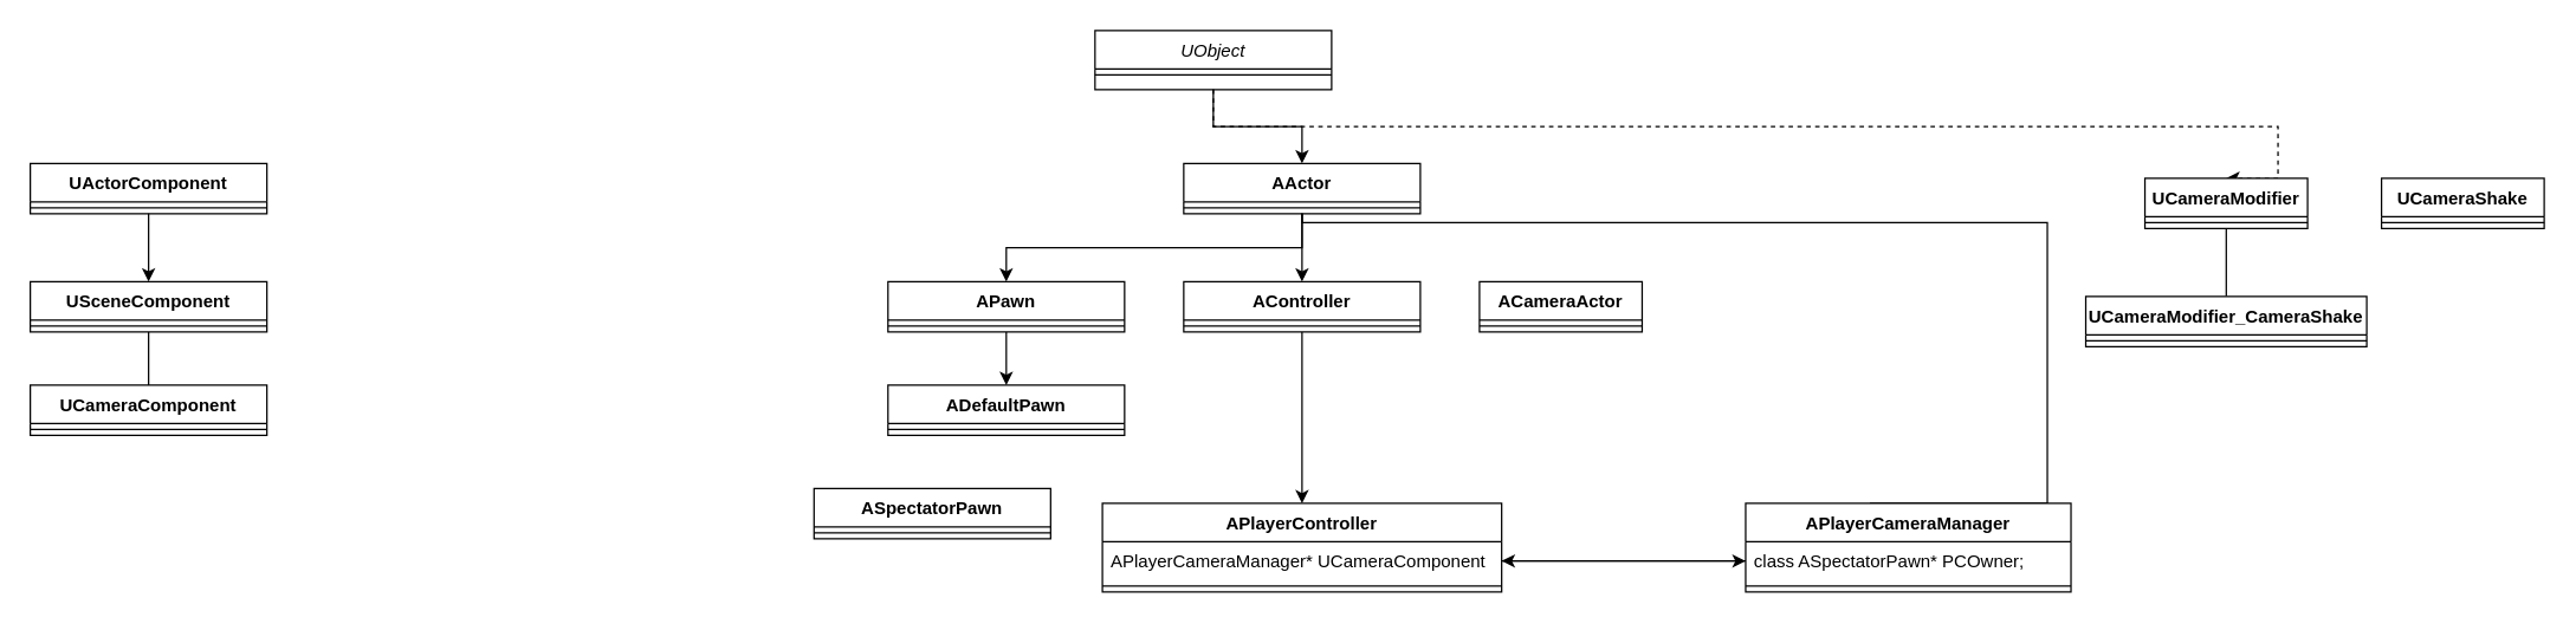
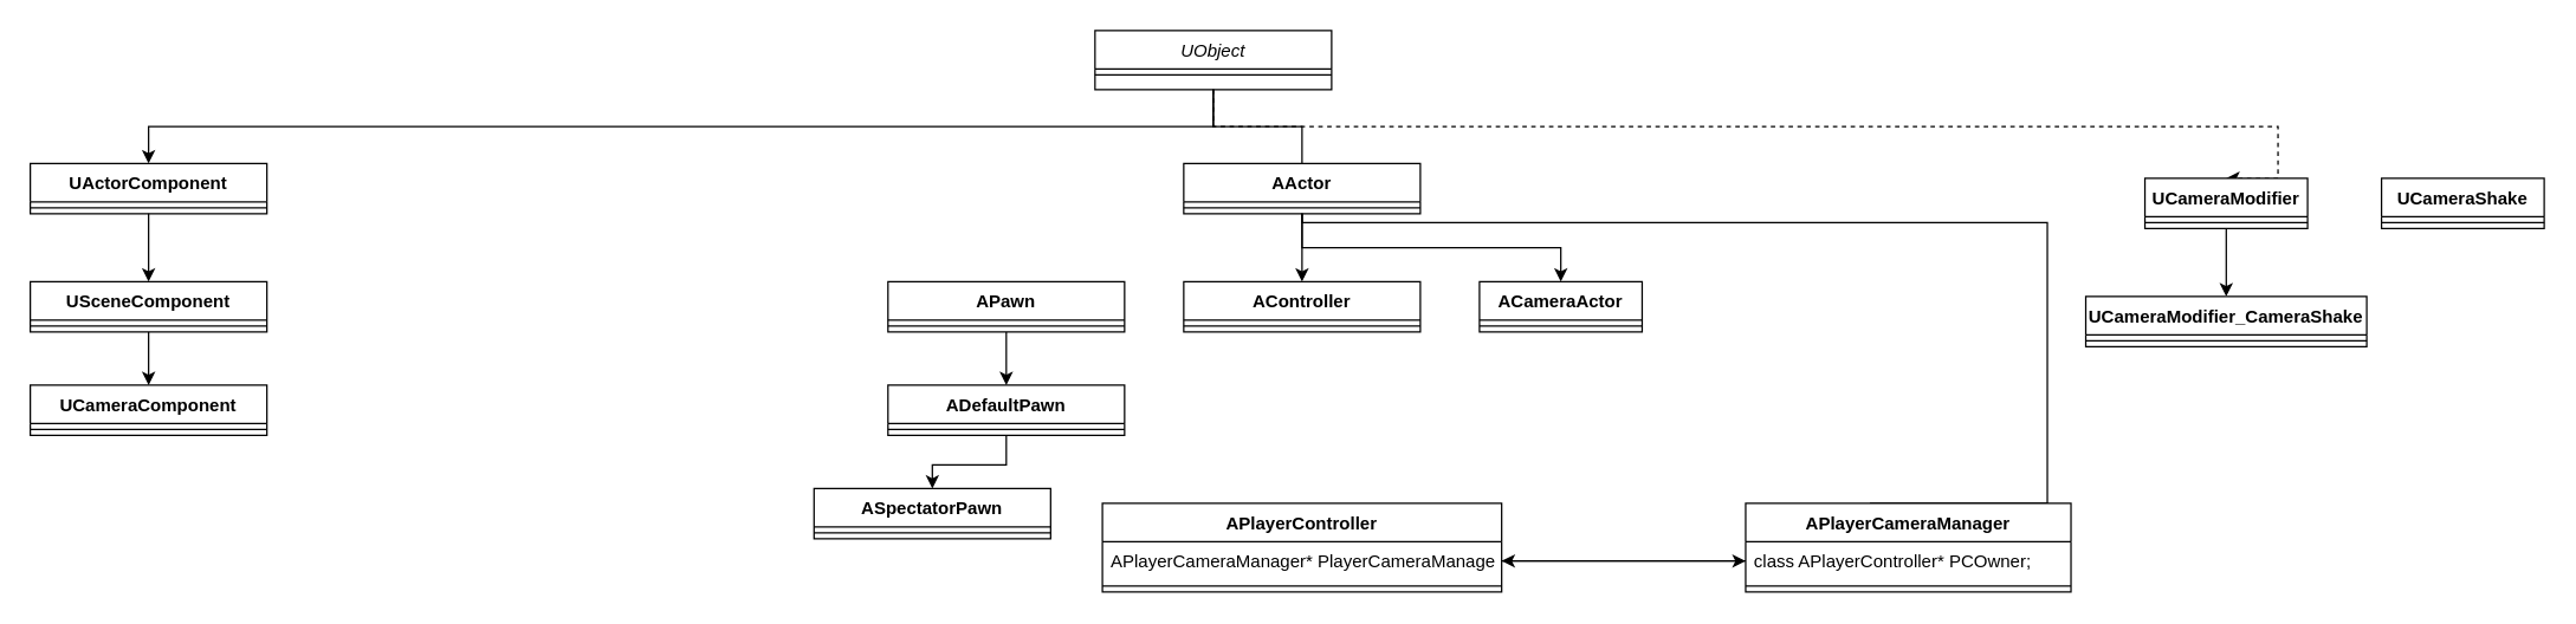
  <mxCell id="0" />
  <mxCell id="1" parent="0" />
- <mxCell id="3" style="edgeStyle=orthogonalEdgeStyle;rounded=0;orthogonalLoop=1;jettySize=auto;html=1;exitX=0.5;exitY=1;exitDx=0;exitDy=0;entryX=0.5;entryY=0;entryDx=0;entryDy=0;" edge="1" parent="1" source="5" target="19"><mxGeometry relative="1" as="geometry"><mxPoint x="880" y="100" as="targetPoint" /></mxGeometry></mxCell>
+ <mxCell id="2" style="edgeStyle=orthogonalEdgeStyle;rounded=0;orthogonalLoop=1;jettySize=auto;html=1;exitX=0.5;exitY=1;exitDx=0;exitDy=0;" edge="1" parent="1" source="5" target="8"><mxGeometry relative="1" as="geometry"><mxPoint x="820" y="110" as="targetPoint" /></mxGeometry></mxCell>
+ <mxCell id="3" style="edgeStyle=orthogonalEdgeStyle;rounded=0;orthogonalLoop=1;jettySize=auto;html=1;exitX=0.5;exitY=1;exitDx=0;exitDy=0;entryX=0.5;entryY=0;entryDx=0;entryDy=0;endArrow=none;" edge="1" parent="1" source="5" target="19"><mxGeometry relative="1" as="geometry"><mxPoint x="880" y="100" as="targetPoint" /></mxGeometry></mxCell>
  <mxCell id="4" style="edgeStyle=orthogonalEdgeStyle;rounded=0;orthogonalLoop=1;jettySize=auto;html=1;exitX=0.5;exitY=1;exitDx=0;exitDy=0;entryX=0.5;entryY=0;entryDx=0;entryDy=0;dashed=1;" edge="1" parent="1" source="5" target="35"><mxGeometry relative="1" as="geometry"><mxPoint x="1540" y="120" as="targetPoint" /><Array as="points"><mxPoint x="820" y="85" /><mxPoint x="1540" y="85" /><mxPoint x="1540" y="120" /></Array></mxGeometry></mxCell>
  <mxCell id="5" value="UObject&#10;" style="swimlane;fontStyle=2;align=center;verticalAlign=top;childLayout=stackLayout;horizontal=1;startSize=26;horizontalStack=0;resizeParent=1;resizeLast=0;collapsible=1;marginBottom=0;rounded=0;shadow=0;strokeWidth=1;" parent="1" vertex="1"><mxGeometry x="740" y="20" width="160" height="40" as="geometry"><mxRectangle x="230" y="140" width="160" height="26" as="alternateBounds" /></mxGeometry></mxCell>
  <mxCell id="6" value="" style="line;html=1;strokeWidth=1;align=left;verticalAlign=middle;spacingTop=-1;spacingLeft=3;spacingRight=3;rotatable=0;labelPosition=right;points=[];portConstraint=eastwest;" parent="5" vertex="1"><mxGeometry y="26" width="160" height="8" as="geometry" /></mxCell>
  <mxCell id="7" style="edgeStyle=orthogonalEdgeStyle;rounded=0;orthogonalLoop=1;jettySize=auto;html=1;exitX=0.5;exitY=1;exitDx=0;exitDy=0;" edge="1" parent="1" source="8"><mxGeometry relative="1" as="geometry"><mxPoint x="100" y="190" as="targetPoint" /></mxGeometry></mxCell>
  <mxCell id="8" value="UActorComponent" style="swimlane;fontStyle=1;align=center;verticalAlign=top;childLayout=stackLayout;horizontal=1;startSize=26;horizontalStack=0;resizeParent=1;resizeParentMax=0;resizeLast=0;collapsible=1;marginBottom=0;" vertex="1" parent="1"><mxGeometry x="20" y="110" width="160" height="34" as="geometry" /></mxCell>
  <mxCell id="9" value="" style="line;strokeWidth=1;fillColor=none;align=left;verticalAlign=middle;spacingTop=-1;spacingLeft=3;spacingRight=3;rotatable=0;labelPosition=right;points=[];portConstraint=eastwest;" vertex="1" parent="8"><mxGeometry y="26" width="160" height="8" as="geometry" /></mxCell>
- <mxCell id="10" style="edgeStyle=orthogonalEdgeStyle;rounded=0;orthogonalLoop=1;jettySize=auto;html=1;endArrow=none;" edge="1" parent="1" source="11" target="13"><mxGeometry relative="1" as="geometry" /></mxCell>
+ <mxCell id="10" style="edgeStyle=orthogonalEdgeStyle;rounded=0;orthogonalLoop=1;jettySize=auto;html=1;" edge="1" parent="1" source="11" target="13"><mxGeometry relative="1" as="geometry" /></mxCell>
  <mxCell id="11" value="USceneComponent" style="swimlane;fontStyle=1;align=center;verticalAlign=top;childLayout=stackLayout;horizontal=1;startSize=26;horizontalStack=0;resizeParent=1;resizeParentMax=0;resizeLast=0;collapsible=1;marginBottom=0;" vertex="1" parent="1"><mxGeometry x="20" y="190" width="160" height="34" as="geometry" /></mxCell>
  <mxCell id="12" value="" style="line;strokeWidth=1;fillColor=none;align=left;verticalAlign=middle;spacingTop=-1;spacingLeft=3;spacingRight=3;rotatable=0;labelPosition=right;points=[];portConstraint=eastwest;" vertex="1" parent="11"><mxGeometry y="26" width="160" height="8" as="geometry" /></mxCell>
  <mxCell id="13" value="UCameraComponent" style="swimlane;fontStyle=1;align=center;verticalAlign=top;childLayout=stackLayout;horizontal=1;startSize=26;horizontalStack=0;resizeParent=1;resizeParentMax=0;resizeLast=0;collapsible=1;marginBottom=0;" vertex="1" parent="1"><mxGeometry x="20" y="260" width="160" height="34" as="geometry" /></mxCell>
  <mxCell id="14" value="" style="line;strokeWidth=1;fillColor=none;align=left;verticalAlign=middle;spacingTop=-1;spacingLeft=3;spacingRight=3;rotatable=0;labelPosition=right;points=[];portConstraint=eastwest;" vertex="1" parent="13"><mxGeometry y="26" width="160" height="8" as="geometry" /></mxCell>
  <mxCell id="15" style="edgeStyle=orthogonalEdgeStyle;rounded=0;orthogonalLoop=1;jettySize=auto;html=1;exitX=0.5;exitY=1;exitDx=0;exitDy=0;" edge="1" parent="1" source="19"><mxGeometry relative="1" as="geometry"><mxPoint x="880" y="190" as="targetPoint" /></mxGeometry></mxCell>
+ <mxCell id="16" style="edgeStyle=orthogonalEdgeStyle;rounded=0;orthogonalLoop=1;jettySize=auto;html=1;exitX=0.5;exitY=1;exitDx=0;exitDy=0;entryX=0.5;entryY=0;entryDx=0;entryDy=0;" edge="1" parent="1" source="19" target="24"><mxGeometry relative="1" as="geometry"><mxPoint x="1010" y="190" as="targetPoint" /></mxGeometry></mxCell>
  <mxCell id="17" style="edgeStyle=orthogonalEdgeStyle;rounded=0;orthogonalLoop=1;jettySize=auto;html=1;exitX=0.5;exitY=1;exitDx=0;exitDy=0;entryX=0.382;entryY=0;entryDx=0;entryDy=0;entryPerimeter=0;endArrow=none;" edge="1" parent="1" source="19" target="29"><mxGeometry relative="1" as="geometry"><mxPoint x="1225" y="294" as="targetPoint" /><Array as="points"><mxPoint x="880" y="150" /><mxPoint x="1384" y="150" /><mxPoint x="1384" y="340" /></Array></mxGeometry></mxCell>
- <mxCell id="18" style="edgeStyle=orthogonalEdgeStyle;rounded=0;orthogonalLoop=1;jettySize=auto;html=1;exitX=0.5;exitY=1;exitDx=0;exitDy=0;entryX=0.5;entryY=0;entryDx=0;entryDy=0;" edge="1" parent="1" source="19" target="42"><mxGeometry relative="1" as="geometry"><mxPoint x="680" y="200" as="targetPoint" /></mxGeometry></mxCell>
  <mxCell id="19" value="AActor" style="swimlane;fontStyle=1;align=center;verticalAlign=top;childLayout=stackLayout;horizontal=1;startSize=26;horizontalStack=0;resizeParent=1;resizeParentMax=0;resizeLast=0;collapsible=1;marginBottom=0;" vertex="1" parent="1"><mxGeometry x="800" y="110" width="160" height="34" as="geometry" /></mxCell>
  <mxCell id="20" value="" style="line;strokeWidth=1;fillColor=none;align=left;verticalAlign=middle;spacingTop=-1;spacingLeft=3;spacingRight=3;rotatable=0;labelPosition=right;points=[];portConstraint=eastwest;" vertex="1" parent="19"><mxGeometry y="26" width="160" height="8" as="geometry" /></mxCell>
- <mxCell id="21" style="edgeStyle=orthogonalEdgeStyle;rounded=0;orthogonalLoop=1;jettySize=auto;html=1;exitX=0.5;exitY=1;exitDx=0;exitDy=0;entryX=0.5;entryY=0;entryDx=0;entryDy=0;" edge="1" parent="1" source="22" target="26"><mxGeometry relative="1" as="geometry" /></mxCell>
  <mxCell id="22" value="AController" style="swimlane;fontStyle=1;align=center;verticalAlign=top;childLayout=stackLayout;horizontal=1;startSize=26;horizontalStack=0;resizeParent=1;resizeParentMax=0;resizeLast=0;collapsible=1;marginBottom=0;" vertex="1" parent="1"><mxGeometry x="800" y="190" width="160" height="34" as="geometry" /></mxCell>
  <mxCell id="23" value="" style="line;strokeWidth=1;fillColor=none;align=left;verticalAlign=middle;spacingTop=-1;spacingLeft=3;spacingRight=3;rotatable=0;labelPosition=right;points=[];portConstraint=eastwest;" vertex="1" parent="22"><mxGeometry y="26" width="160" height="8" as="geometry" /></mxCell>
  <mxCell id="24" value="ACameraActor" style="swimlane;fontStyle=1;align=center;verticalAlign=top;childLayout=stackLayout;horizontal=1;startSize=26;horizontalStack=0;resizeParent=1;resizeParentMax=0;resizeLast=0;collapsible=1;marginBottom=0;" vertex="1" parent="1"><mxGeometry x="1000" y="190" width="110" height="34" as="geometry" /></mxCell>
  <mxCell id="25" value="" style="line;strokeWidth=1;fillColor=none;align=left;verticalAlign=middle;spacingTop=-1;spacingLeft=3;spacingRight=3;rotatable=0;labelPosition=right;points=[];portConstraint=eastwest;" vertex="1" parent="24"><mxGeometry y="26" width="110" height="8" as="geometry" /></mxCell>
  <mxCell id="26" value="APlayerController&#10;" style="swimlane;fontStyle=1;align=center;verticalAlign=top;childLayout=stackLayout;horizontal=1;startSize=26;horizontalStack=0;resizeParent=1;resizeParentMax=0;resizeLast=0;collapsible=1;marginBottom=0;" vertex="1" parent="1"><mxGeometry x="745" y="340" width="270" height="60" as="geometry" /></mxCell>
- <mxCell id="27" value="APlayerCameraManager* UCameraComponent" style="text;strokeColor=none;fillColor=none;align=left;verticalAlign=top;spacingLeft=4;spacingRight=4;overflow=hidden;rotatable=0;points=[[0,0.5],[1,0.5]];portConstraint=eastwest;" vertex="1" parent="26"><mxGeometry y="26" width="270" height="26" as="geometry" /></mxCell>
+ <mxCell id="27" value="APlayerCameraManager* PlayerCameraManager" style="text;strokeColor=none;fillColor=none;align=left;verticalAlign=top;spacingLeft=4;spacingRight=4;overflow=hidden;rotatable=0;points=[[0,0.5],[1,0.5]];portConstraint=eastwest;" vertex="1" parent="26"><mxGeometry y="26" width="270" height="26" as="geometry" /></mxCell>
  <mxCell id="28" value="" style="line;strokeWidth=1;fillColor=none;align=left;verticalAlign=middle;spacingTop=-1;spacingLeft=3;spacingRight=3;rotatable=0;labelPosition=right;points=[];portConstraint=eastwest;" vertex="1" parent="26"><mxGeometry y="52" width="270" height="8" as="geometry" /></mxCell>
  <mxCell id="29" value="APlayerCameraManager" style="swimlane;fontStyle=1;align=center;verticalAlign=top;childLayout=stackLayout;horizontal=1;startSize=26;horizontalStack=0;resizeParent=1;resizeParentMax=0;resizeLast=0;collapsible=1;marginBottom=0;" vertex="1" parent="1"><mxGeometry x="1180" y="340" width="220" height="60" as="geometry" /></mxCell>
- <mxCell id="30" value=" class ASpectatorPawn* PCOwner;" style="text;strokeColor=none;fillColor=none;align=left;verticalAlign=top;spacingLeft=4;spacingRight=4;overflow=hidden;rotatable=0;points=[[0,0.5],[1,0.5]];portConstraint=eastwest;" vertex="1" parent="29"><mxGeometry y="26" width="220" height="26" as="geometry" /></mxCell>
+ <mxCell id="30" value=" class APlayerController* PCOwner;" style="text;strokeColor=none;fillColor=none;align=left;verticalAlign=top;spacingLeft=4;spacingRight=4;overflow=hidden;rotatable=0;points=[[0,0.5],[1,0.5]];portConstraint=eastwest;" vertex="1" parent="29"><mxGeometry y="26" width="220" height="26" as="geometry" /></mxCell>
  <mxCell id="31" value="" style="line;strokeWidth=1;fillColor=none;align=left;verticalAlign=middle;spacingTop=-1;spacingLeft=3;spacingRight=3;rotatable=0;labelPosition=right;points=[];portConstraint=eastwest;" vertex="1" parent="29"><mxGeometry y="52" width="220" height="8" as="geometry" /></mxCell>
  <mxCell id="32" style="edgeStyle=orthogonalEdgeStyle;rounded=0;orthogonalLoop=1;jettySize=auto;html=1;exitX=0;exitY=0.5;exitDx=0;exitDy=0;entryX=1;entryY=0.5;entryDx=0;entryDy=0;" edge="1" parent="1" source="30" target="27"><mxGeometry relative="1" as="geometry" /></mxCell>
  <mxCell id="33" style="edgeStyle=orthogonalEdgeStyle;rounded=0;orthogonalLoop=1;jettySize=auto;html=1;exitX=1;exitY=0.5;exitDx=0;exitDy=0;entryX=0;entryY=0.5;entryDx=0;entryDy=0;" edge="1" parent="1" source="27" target="30"><mxGeometry relative="1" as="geometry" /></mxCell>
- <mxCell id="34" style="edgeStyle=orthogonalEdgeStyle;rounded=0;orthogonalLoop=1;jettySize=auto;html=1;exitX=0.5;exitY=1;exitDx=0;exitDy=0;entryX=0.5;entryY=0;entryDx=0;entryDy=0;endArrow=none;" edge="1" parent="1" source="35" target="39"><mxGeometry relative="1" as="geometry"><mxPoint x="1520" y="190" as="targetPoint" /></mxGeometry></mxCell>
+ <mxCell id="34" style="edgeStyle=orthogonalEdgeStyle;rounded=0;orthogonalLoop=1;jettySize=auto;html=1;exitX=0.5;exitY=1;exitDx=0;exitDy=0;entryX=0.5;entryY=0;entryDx=0;entryDy=0;" edge="1" parent="1" source="35" target="39"><mxGeometry relative="1" as="geometry"><mxPoint x="1520" y="190" as="targetPoint" /></mxGeometry></mxCell>
  <mxCell id="35" value="UCameraModifier" style="swimlane;fontStyle=1;align=center;verticalAlign=top;childLayout=stackLayout;horizontal=1;startSize=26;horizontalStack=0;resizeParent=1;resizeParentMax=0;resizeLast=0;collapsible=1;marginBottom=0;" vertex="1" parent="1"><mxGeometry x="1450" y="120" width="110" height="34" as="geometry" /></mxCell>
  <mxCell id="36" value="" style="line;strokeWidth=1;fillColor=none;align=left;verticalAlign=middle;spacingTop=-1;spacingLeft=3;spacingRight=3;rotatable=0;labelPosition=right;points=[];portConstraint=eastwest;" vertex="1" parent="35"><mxGeometry y="26" width="110" height="8" as="geometry" /></mxCell>
  <mxCell id="37" value="UCameraShake" style="swimlane;fontStyle=1;align=center;verticalAlign=top;childLayout=stackLayout;horizontal=1;startSize=26;horizontalStack=0;resizeParent=1;resizeParentMax=0;resizeLast=0;collapsible=1;marginBottom=0;" vertex="1" parent="1"><mxGeometry x="1610" y="120" width="110" height="34" as="geometry" /></mxCell>
  <mxCell id="38" value="" style="line;strokeWidth=1;fillColor=none;align=left;verticalAlign=middle;spacingTop=-1;spacingLeft=3;spacingRight=3;rotatable=0;labelPosition=right;points=[];portConstraint=eastwest;" vertex="1" parent="37"><mxGeometry y="26" width="110" height="8" as="geometry" /></mxCell>
  <mxCell id="39" value="UCameraModifier_CameraShake" style="swimlane;fontStyle=1;align=center;verticalAlign=top;childLayout=stackLayout;horizontal=1;startSize=26;horizontalStack=0;resizeParent=1;resizeParentMax=0;resizeLast=0;collapsible=1;marginBottom=0;" vertex="1" parent="1"><mxGeometry x="1410" y="200" width="190" height="34" as="geometry" /></mxCell>
  <mxCell id="40" value="" style="line;strokeWidth=1;fillColor=none;align=left;verticalAlign=middle;spacingTop=-1;spacingLeft=3;spacingRight=3;rotatable=0;labelPosition=right;points=[];portConstraint=eastwest;" vertex="1" parent="39"><mxGeometry y="26" width="190" height="8" as="geometry" /></mxCell>
  <mxCell id="41" style="edgeStyle=orthogonalEdgeStyle;rounded=0;orthogonalLoop=1;jettySize=auto;html=1;exitX=0.5;exitY=1;exitDx=0;exitDy=0;" edge="1" parent="1" source="42"><mxGeometry relative="1" as="geometry"><mxPoint x="680" y="260" as="targetPoint" /><Array as="points"><mxPoint x="680" y="260" /><mxPoint x="680" y="260" /></Array></mxGeometry></mxCell>
  <mxCell id="42" value="APawn" style="swimlane;fontStyle=1;align=center;verticalAlign=top;childLayout=stackLayout;horizontal=1;startSize=26;horizontalStack=0;resizeParent=1;resizeParentMax=0;resizeLast=0;collapsible=1;marginBottom=0;" vertex="1" parent="1"><mxGeometry x="600" y="190" width="160" height="34" as="geometry" /></mxCell>
  <mxCell id="43" value="" style="line;strokeWidth=1;fillColor=none;align=left;verticalAlign=middle;spacingTop=-1;spacingLeft=3;spacingRight=3;rotatable=0;labelPosition=right;points=[];portConstraint=eastwest;" vertex="1" parent="42"><mxGeometry y="26" width="160" height="8" as="geometry" /></mxCell>
+ <mxCell id="44" style="edgeStyle=orthogonalEdgeStyle;rounded=0;orthogonalLoop=1;jettySize=auto;html=1;exitX=0.5;exitY=1;exitDx=0;exitDy=0;entryX=0.5;entryY=0;entryDx=0;entryDy=0;" edge="1" parent="1" source="45" target="47"><mxGeometry relative="1" as="geometry" /></mxCell>
  <mxCell id="45" value="ADefaultPawn" style="swimlane;fontStyle=1;align=center;verticalAlign=top;childLayout=stackLayout;horizontal=1;startSize=26;horizontalStack=0;resizeParent=1;resizeParentMax=0;resizeLast=0;collapsible=1;marginBottom=0;" vertex="1" parent="1"><mxGeometry x="600" y="260" width="160" height="34" as="geometry" /></mxCell>
  <mxCell id="46" value="" style="line;strokeWidth=1;fillColor=none;align=left;verticalAlign=middle;spacingTop=-1;spacingLeft=3;spacingRight=3;rotatable=0;labelPosition=right;points=[];portConstraint=eastwest;" vertex="1" parent="45"><mxGeometry y="26" width="160" height="8" as="geometry" /></mxCell>
  <mxCell id="47" value="ASpectatorPawn" style="swimlane;fontStyle=1;align=center;verticalAlign=top;childLayout=stackLayout;horizontal=1;startSize=26;horizontalStack=0;resizeParent=1;resizeParentMax=0;resizeLast=0;collapsible=1;marginBottom=0;" vertex="1" parent="1"><mxGeometry x="550" y="330" width="160" height="34" as="geometry" /></mxCell>
  <mxCell id="48" value="" style="line;strokeWidth=1;fillColor=none;align=left;verticalAlign=middle;spacingTop=-1;spacingLeft=3;spacingRight=3;rotatable=0;labelPosition=right;points=[];portConstraint=eastwest;" vertex="1" parent="47"><mxGeometry y="26" width="160" height="8" as="geometry" /></mxCell>
